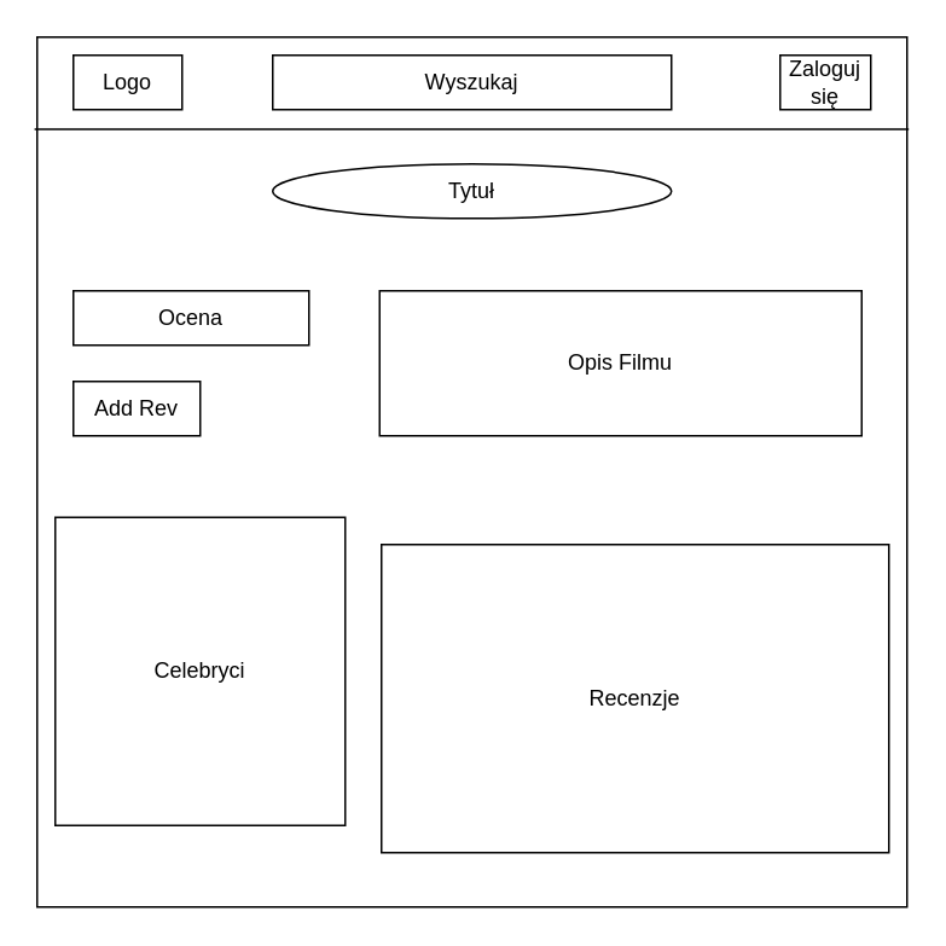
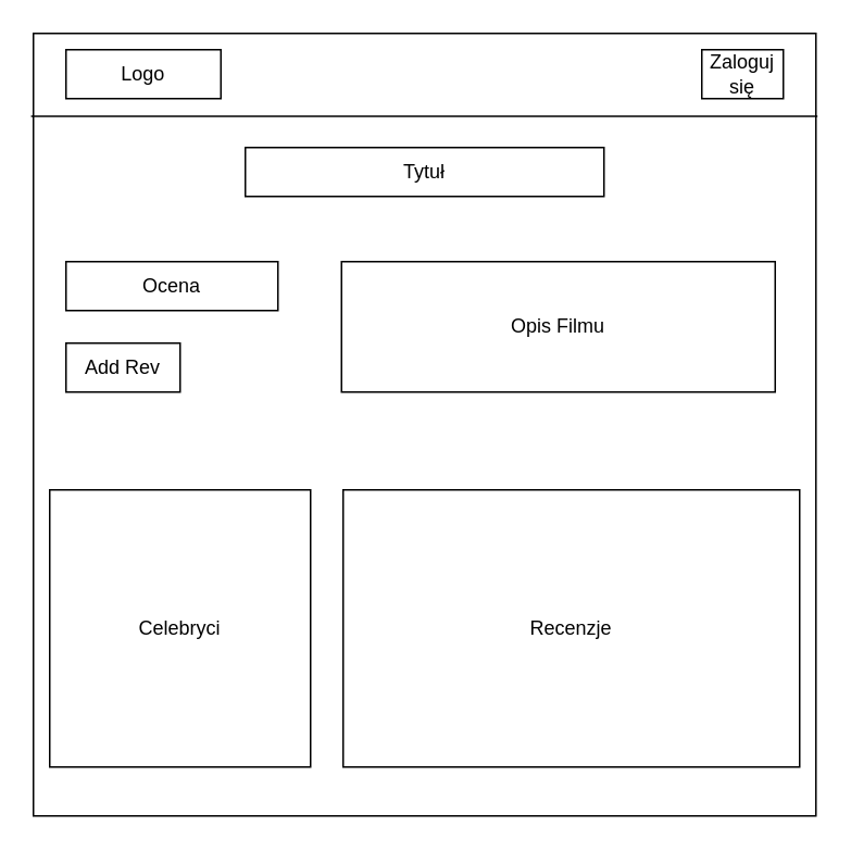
  <mxCell id="0" />
  <mxCell id="1" parent="0" />
  <mxCell id="2" value="" style="whiteSpace=wrap;html=1;aspect=fixed;" vertex="1" parent="1"><mxGeometry x="20" width="480" height="480" as="geometry" y="20" /></mxCell>
- <mxCell id="3" value="Logo" style="rounded=0;whiteSpace=wrap;html=1;" vertex="1" parent="1"><mxGeometry x="40" y="30" width="60" height="30" as="geometry" /></mxCell>
- <mxCell id="4" value="Wyszukaj" style="rounded=0;whiteSpace=wrap;html=1;" vertex="1" parent="1"><mxGeometry x="150" y="30" width="220" height="30" as="geometry" /></mxCell>
+ <mxCell id="3" value="Logo" style="rounded=0;whiteSpace=wrap;html=1;" vertex="1" parent="1"><mxGeometry x="40" y="30" width="95" height="30" as="geometry" /></mxCell>
  <mxCell id="5" value="Zaloguj się" style="rounded=0;whiteSpace=wrap;html=1;" vertex="1" parent="1"><mxGeometry x="430" y="30" width="50" height="30" as="geometry" /></mxCell>
  <mxCell id="6" value="" style="endArrow=none;html=1;rounded=0;exitX=-0.003;exitY=0.106;exitDx=0;exitDy=0;exitPerimeter=0;entryX=1.002;entryY=0.106;entryDx=0;entryDy=0;entryPerimeter=0;" edge="1" parent="1" source="2" target="2"><mxGeometry width="50" height="50" relative="1" as="geometry"><mxPoint x="200" y="320" as="sourcePoint" /><mxPoint x="250" y="270" as="targetPoint" /></mxGeometry></mxCell>
- <mxCell id="7" value="Tytuł" style="ellipse;whiteSpace=wrap;html=1;" vertex="1" parent="1"><mxGeometry x="150" y="90" width="220" height="30" as="geometry" /></mxCell>
+ <mxCell id="7" value="Tytuł" style="rounded=0;whiteSpace=wrap;html=1;" vertex="1" parent="1"><mxGeometry x="150" y="90" width="220" height="30" as="geometry" /></mxCell>
  <mxCell id="8" value="Ocena" style="rounded=0;whiteSpace=wrap;html=1;" vertex="1" parent="1"><mxGeometry x="40" y="160" width="130" height="30" as="geometry" /></mxCell>
  <mxCell id="9" value="Add Rev" style="rounded=0;whiteSpace=wrap;html=1;" vertex="1" parent="1"><mxGeometry x="40" y="210" width="70" height="30" as="geometry" /></mxCell>
- <mxCell id="10" value="Celebryci" style="rounded=0;whiteSpace=wrap;html=1;" vertex="1" parent="1"><mxGeometry x="30" y="285" width="160" height="170" as="geometry" /></mxCell>
+ <mxCell id="10" value="Celebryci" style="rounded=0;whiteSpace=wrap;html=1;" vertex="1" parent="1"><mxGeometry x="30" y="300" width="160" height="170" as="geometry" /></mxCell>
  <mxCell id="11" value="Recenzje" style="rounded=0;whiteSpace=wrap;html=1;" vertex="1" parent="1"><mxGeometry x="210" y="300" width="280" height="170" as="geometry" /></mxCell>
  <mxCell id="12" value="Opis Filmu" style="rounded=0;whiteSpace=wrap;html=1;" vertex="1" parent="1"><mxGeometry x="209" y="160" width="266" height="80" as="geometry" /></mxCell>
